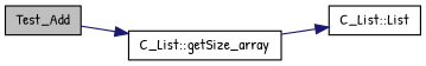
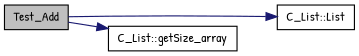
  digraph {
    fontname="Patrick Hand"
    rankdir=LR
    node [color=black fillcolor=white fontname="Patrick Hand" fontsize=12 shape=record style=filled]
    edge [color=midnightblue fontname="Patrick Hand" fontsize=12 labelfontname=Helvetica labelfontsize=12 style=solid]
    n1 [fillcolor=grey75 fontcolor=black height=0.2 label=Test_Add width=0.4]
    n2 [height=0.2 label="C_List::List" width=0.4]
    n3 [height=0.2 label="C_List::getSize_array" width=0.4]
-   n3 -> n2
+   n1 -> n2
    n1 -> n3
  }
